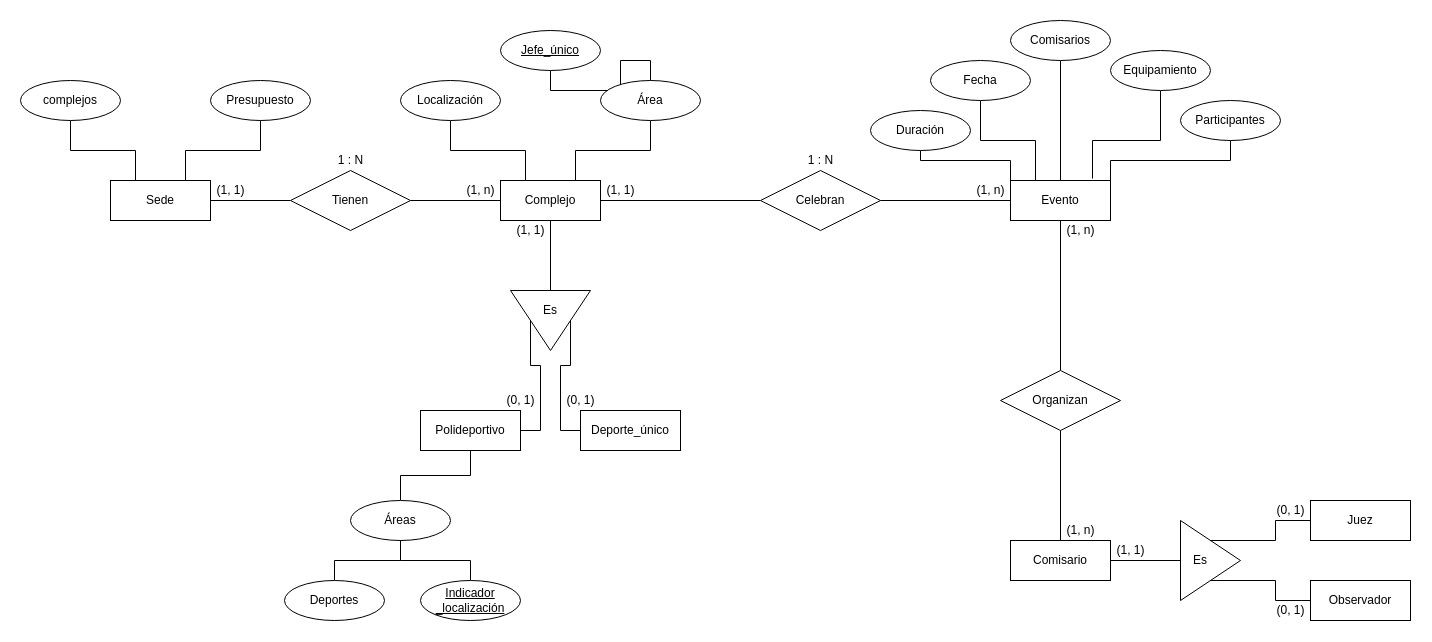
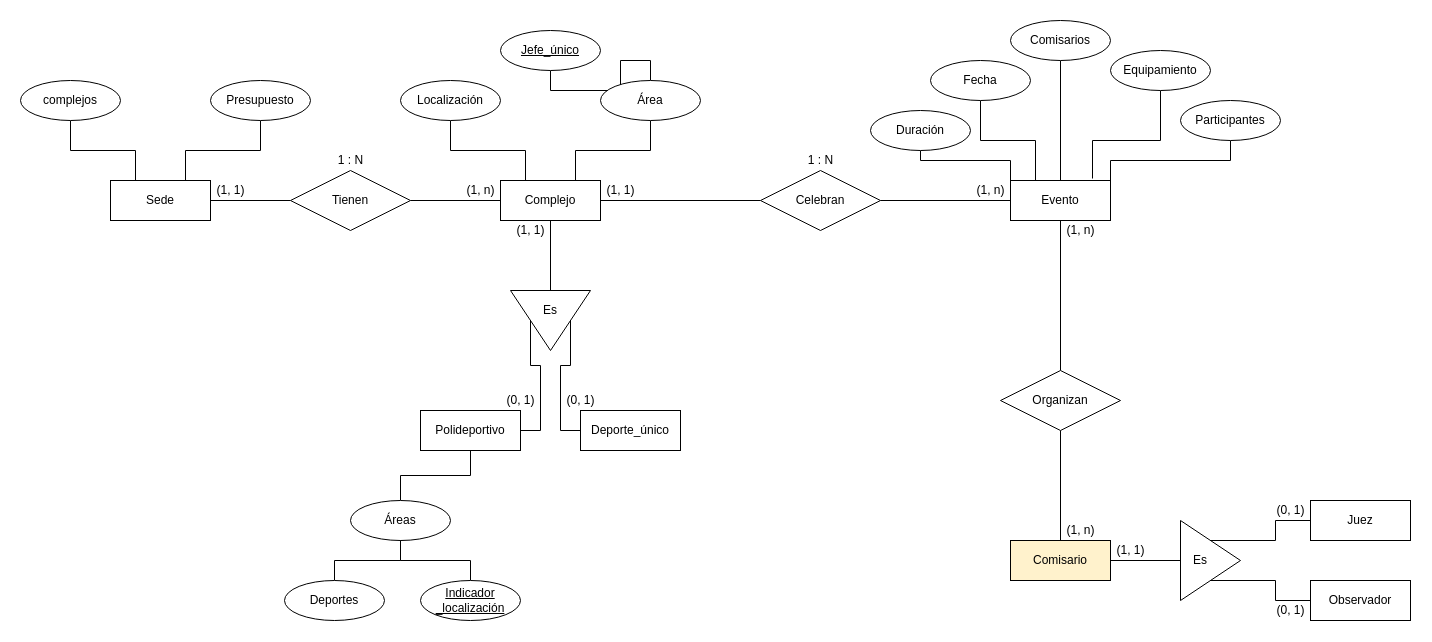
  <mxCell id="0" />
  <mxCell id="1" parent="0" />
  <mxCell id="2" style="edgeStyle=orthogonalEdgeStyle;rounded=0;orthogonalLoop=1;jettySize=auto;html=1;entryX=0;entryY=0.5;entryDx=0;entryDy=0;endArrow=none;endFill=0;" parent="1" source="3" target="7" edge="1"><mxGeometry relative="1" as="geometry" /></mxCell>
  <mxCell id="3" value="Sede" style="whiteSpace=wrap;html=1;align=center;" parent="1" vertex="1"><mxGeometry x="110" y="180" width="100" height="40" as="geometry" /></mxCell>
  <mxCell id="4" style="edgeStyle=orthogonalEdgeStyle;rounded=0;orthogonalLoop=1;jettySize=auto;html=1;entryX=0;entryY=0.5;entryDx=0;entryDy=0;endArrow=none;endFill=0;" parent="1" source="5" target="8" edge="1"><mxGeometry relative="1" as="geometry" /></mxCell>
  <mxCell id="5" value="Complejo" style="whiteSpace=wrap;html=1;align=center;" parent="1" vertex="1"><mxGeometry x="500" y="180" width="100" height="40" as="geometry" /></mxCell>
  <mxCell id="6" style="edgeStyle=orthogonalEdgeStyle;rounded=0;orthogonalLoop=1;jettySize=auto;html=1;entryX=0;entryY=0.5;entryDx=0;entryDy=0;endArrow=none;endFill=0;" parent="1" source="7" target="5" edge="1"><mxGeometry relative="1" as="geometry" /></mxCell>
  <mxCell id="7" value="Tienen" style="shape=rhombus;perimeter=rhombusPerimeter;whiteSpace=wrap;html=1;align=center;" parent="1" vertex="1"><mxGeometry x="290" y="170" width="120" height="60" as="geometry" /></mxCell>
  <mxCell id="8" value="" style="triangle;whiteSpace=wrap;html=1;rotation=90;" parent="1" vertex="1"><mxGeometry x="520" y="280" width="60" height="80" as="geometry" /></mxCell>
  <mxCell id="9" value="Es" style="text;html=1;strokeColor=none;fillColor=none;align=center;verticalAlign=middle;whiteSpace=wrap;rounded=0;" parent="1" vertex="1"><mxGeometry x="530" y="300" width="40" height="20" as="geometry" /></mxCell>
  <mxCell id="10" style="edgeStyle=orthogonalEdgeStyle;rounded=0;orthogonalLoop=1;jettySize=auto;html=1;entryX=0;entryY=1;entryDx=0;entryDy=0;endArrow=none;endFill=0;" parent="1" source="11" target="9" edge="1"><mxGeometry relative="1" as="geometry" /></mxCell>
  <mxCell id="11" value="Polideportivo" style="whiteSpace=wrap;html=1;align=center;" parent="1" vertex="1"><mxGeometry x="420" y="410" width="100" height="40" as="geometry" /></mxCell>
  <mxCell id="12" style="edgeStyle=orthogonalEdgeStyle;rounded=0;orthogonalLoop=1;jettySize=auto;html=1;entryX=1;entryY=1;entryDx=0;entryDy=0;endArrow=none;endFill=0;" parent="1" source="13" target="9" edge="1"><mxGeometry relative="1" as="geometry" /></mxCell>
  <mxCell id="13" value="Deporte_único" style="whiteSpace=wrap;html=1;align=center;" parent="1" vertex="1"><mxGeometry x="580" y="410" width="100" height="40" as="geometry" /></mxCell>
  <mxCell id="14" style="edgeStyle=orthogonalEdgeStyle;rounded=0;orthogonalLoop=1;jettySize=auto;html=1;entryX=0.5;entryY=1;entryDx=0;entryDy=0;endArrow=none;endFill=0;" parent="1" source="15" target="11" edge="1"><mxGeometry relative="1" as="geometry" /></mxCell>
  <mxCell id="15" value="Áreas" style="ellipse;whiteSpace=wrap;html=1;align=center;" parent="1" vertex="1"><mxGeometry x="350" y="500" width="100" height="40" as="geometry" /></mxCell>
  <mxCell id="16" style="edgeStyle=orthogonalEdgeStyle;rounded=0;orthogonalLoop=1;jettySize=auto;html=1;entryX=0.5;entryY=1;entryDx=0;entryDy=0;endArrow=none;endFill=0;" parent="1" source="17" target="15" edge="1"><mxGeometry relative="1" as="geometry" /></mxCell>
  <mxCell id="17" value="Deportes" style="ellipse;whiteSpace=wrap;html=1;align=center;" parent="1" vertex="1"><mxGeometry x="284" y="580" width="100" height="40" as="geometry" /></mxCell>
  <mxCell id="18" style="edgeStyle=orthogonalEdgeStyle;rounded=0;orthogonalLoop=1;jettySize=auto;html=1;endArrow=none;endFill=0;" parent="1" source="19" edge="1"><mxGeometry relative="1" as="geometry"><mxPoint x="400" y="540" as="targetPoint" /><Array as="points"><mxPoint x="470" y="560" /><mxPoint x="400" y="560" /></Array></mxGeometry></mxCell>
  <mxCell id="19" value="Indicador&lt;br&gt;_localización" style="ellipse;whiteSpace=wrap;html=1;align=center;fontStyle=4;" parent="1" vertex="1"><mxGeometry x="420" y="580" width="100" height="40" as="geometry" /></mxCell>
  <mxCell id="20" style="edgeStyle=orthogonalEdgeStyle;rounded=0;orthogonalLoop=1;jettySize=auto;html=1;entryX=0.25;entryY=0;entryDx=0;entryDy=0;endArrow=none;endFill=0;" parent="1" source="21" target="5" edge="1"><mxGeometry relative="1" as="geometry" /></mxCell>
  <mxCell id="21" value="Localización" style="ellipse;whiteSpace=wrap;html=1;align=center;" parent="1" vertex="1"><mxGeometry x="400" y="80" width="100" height="40" as="geometry" /></mxCell>
  <mxCell id="22" style="edgeStyle=orthogonalEdgeStyle;rounded=0;orthogonalLoop=1;jettySize=auto;html=1;endArrow=none;endFill=0;" parent="1" source="23" target="25" edge="1"><mxGeometry relative="1" as="geometry" /></mxCell>
  <mxCell id="23" value="Jefe_único" style="ellipse;whiteSpace=wrap;html=1;align=center;fontStyle=4;" parent="1" vertex="1"><mxGeometry x="500" y="30" width="100" height="40" as="geometry" /></mxCell>
  <mxCell id="24" style="edgeStyle=orthogonalEdgeStyle;rounded=0;orthogonalLoop=1;jettySize=auto;html=1;entryX=0.75;entryY=0;entryDx=0;entryDy=0;endArrow=none;endFill=0;" parent="1" source="25" target="5" edge="1"><mxGeometry relative="1" as="geometry" /></mxCell>
  <mxCell id="25" value="Área" style="ellipse;whiteSpace=wrap;html=1;align=center;" parent="1" vertex="1"><mxGeometry x="600" y="80" width="100" height="40" as="geometry" /></mxCell>
  <mxCell id="26" style="edgeStyle=orthogonalEdgeStyle;rounded=0;orthogonalLoop=1;jettySize=auto;html=1;entryX=0.25;entryY=0;entryDx=0;entryDy=0;endArrow=none;endFill=0;" parent="1" source="27" target="3" edge="1"><mxGeometry relative="1" as="geometry" /></mxCell>
  <mxCell id="27" value="complejos" style="ellipse;whiteSpace=wrap;html=1;align=center;" parent="1" vertex="1"><mxGeometry x="20" y="80" width="100" height="40" as="geometry" /></mxCell>
  <mxCell id="28" style="edgeStyle=orthogonalEdgeStyle;rounded=0;orthogonalLoop=1;jettySize=auto;html=1;entryX=0.75;entryY=0;entryDx=0;entryDy=0;endArrow=none;endFill=0;" parent="1" source="29" target="3" edge="1"><mxGeometry relative="1" as="geometry" /></mxCell>
  <mxCell id="29" value="Presupuesto" style="ellipse;whiteSpace=wrap;html=1;align=center;" parent="1" vertex="1"><mxGeometry x="210" y="80" width="100" height="40" as="geometry" /></mxCell>
  <mxCell id="30" style="edgeStyle=orthogonalEdgeStyle;rounded=0;orthogonalLoop=1;jettySize=auto;html=1;entryX=0;entryY=0.5;entryDx=0;entryDy=0;endArrow=none;endFill=0;" parent="1" source="31" target="32" edge="1"><mxGeometry relative="1" as="geometry" /></mxCell>
- <mxCell id="31" value="Comisario" style="whiteSpace=wrap;html=1;align=center;" parent="1" vertex="1"><mxGeometry x="1010" y="540" width="100" height="40" as="geometry" /></mxCell>
+ <mxCell id="31" value="Comisario" style="whiteSpace=wrap;html=1;align=center;fillColor=#fff2cc;" parent="1" vertex="1"><mxGeometry x="1010" y="540" width="100" height="40" as="geometry" /></mxCell>
  <mxCell id="32" value="" style="triangle;whiteSpace=wrap;html=1;" parent="1" vertex="1"><mxGeometry x="1180" y="520" width="60" height="80" as="geometry" /></mxCell>
  <mxCell id="33" value="Es" style="text;html=1;strokeColor=none;fillColor=none;align=center;verticalAlign=middle;whiteSpace=wrap;rounded=0;" parent="1" vertex="1"><mxGeometry x="1180" y="550" width="40" height="20" as="geometry" /></mxCell>
  <mxCell id="34" style="edgeStyle=orthogonalEdgeStyle;rounded=0;orthogonalLoop=1;jettySize=auto;html=1;entryX=0.5;entryY=0;entryDx=0;entryDy=0;endArrow=none;endFill=0;" parent="1" source="35" target="32" edge="1"><mxGeometry relative="1" as="geometry" /></mxCell>
  <mxCell id="35" value="Juez" style="whiteSpace=wrap;html=1;align=center;" parent="1" vertex="1"><mxGeometry x="1310" y="500" width="100" height="40" as="geometry" /></mxCell>
  <mxCell id="36" style="edgeStyle=orthogonalEdgeStyle;rounded=0;orthogonalLoop=1;jettySize=auto;html=1;entryX=0.5;entryY=1;entryDx=0;entryDy=0;endArrow=none;endFill=0;" parent="1" source="37" target="32" edge="1"><mxGeometry relative="1" as="geometry" /></mxCell>
  <mxCell id="37" value="Observador" style="whiteSpace=wrap;html=1;align=center;" parent="1" vertex="1"><mxGeometry x="1310" y="580" width="100" height="40" as="geometry" /></mxCell>
  <mxCell id="38" value="(1, 1)" style="text;html=1;resizable=0;autosize=1;align=center;verticalAlign=middle;points=[];fillColor=none;strokeColor=none;rounded=0;" parent="1" vertex="1"><mxGeometry x="510" y="220" width="40" height="20" as="geometry" /></mxCell>
  <mxCell id="39" value="(0, 1)" style="text;html=1;resizable=0;autosize=1;align=center;verticalAlign=middle;points=[];fillColor=none;strokeColor=none;rounded=0;" parent="1" vertex="1"><mxGeometry x="500" y="390" width="40" height="20" as="geometry" /></mxCell>
  <mxCell id="40" value="(0, 1)" style="text;html=1;resizable=0;autosize=1;align=center;verticalAlign=middle;points=[];fillColor=none;strokeColor=none;rounded=0;" parent="1" vertex="1"><mxGeometry x="560" y="390" width="40" height="20" as="geometry" /></mxCell>
  <mxCell id="41" value="(1, n)" style="text;html=1;resizable=0;autosize=1;align=center;verticalAlign=middle;points=[];fillColor=none;strokeColor=none;rounded=0;" parent="1" vertex="1"><mxGeometry x="460" y="180" width="40" height="20" as="geometry" /></mxCell>
  <mxCell id="42" value="(1, 1)" style="text;html=1;resizable=0;autosize=1;align=center;verticalAlign=middle;points=[];fillColor=none;strokeColor=none;rounded=0;" parent="1" vertex="1"><mxGeometry x="210" y="180" width="40" height="20" as="geometry" /></mxCell>
  <mxCell id="43" value="(1, n)" style="text;html=1;resizable=0;autosize=1;align=center;verticalAlign=middle;points=[];fillColor=none;strokeColor=none;rounded=0;" parent="1" vertex="1"><mxGeometry x="1060" y="520" width="40" height="20" as="geometry" /></mxCell>
  <mxCell id="44" value="(1, 1)" style="text;html=1;resizable=0;autosize=1;align=center;verticalAlign=middle;points=[];fillColor=none;strokeColor=none;rounded=0;" parent="1" vertex="1"><mxGeometry x="1110" y="540" width="40" height="20" as="geometry" /></mxCell>
  <mxCell id="45" value="(0, 1)" style="text;html=1;resizable=0;autosize=1;align=center;verticalAlign=middle;points=[];fillColor=none;strokeColor=none;rounded=0;" parent="1" vertex="1"><mxGeometry x="1270" y="500" width="40" height="20" as="geometry" /></mxCell>
  <mxCell id="46" value="(0, 1)" style="text;html=1;resizable=0;autosize=1;align=center;verticalAlign=middle;points=[];fillColor=none;strokeColor=none;rounded=0;" parent="1" vertex="1"><mxGeometry x="1270" y="600" width="40" height="20" as="geometry" /></mxCell>
  <mxCell id="47" value="1 : N" style="text;html=1;resizable=0;autosize=1;align=center;verticalAlign=middle;points=[];fillColor=none;strokeColor=none;rounded=0;" parent="1" vertex="1"><mxGeometry x="330" y="150" width="40" height="20" as="geometry" /></mxCell>
  <mxCell id="48" style="edgeStyle=orthogonalEdgeStyle;rounded=0;orthogonalLoop=1;jettySize=auto;html=1;endArrow=none;endFill=0;" edge="1" parent="1" source="49" target="59"><mxGeometry relative="1" as="geometry" /></mxCell>
  <mxCell id="49" value="Evento" style="whiteSpace=wrap;html=1;align=center;" vertex="1" parent="1"><mxGeometry x="1010" y="180" width="100" height="40" as="geometry" /></mxCell>
  <mxCell id="50" style="edgeStyle=orthogonalEdgeStyle;rounded=0;orthogonalLoop=1;jettySize=auto;html=1;entryX=0.25;entryY=0;entryDx=0;entryDy=0;endArrow=none;endFill=0;" edge="1" parent="1" source="51" target="49"><mxGeometry relative="1" as="geometry" /></mxCell>
  <mxCell id="51" value="Fecha" style="ellipse;whiteSpace=wrap;html=1;align=center;" vertex="1" parent="1"><mxGeometry x="930" y="60" width="100" height="40" as="geometry" /></mxCell>
  <mxCell id="52" style="edgeStyle=orthogonalEdgeStyle;rounded=0;orthogonalLoop=1;jettySize=auto;html=1;entryX=0;entryY=0;entryDx=0;entryDy=0;endArrow=none;endFill=0;" edge="1" parent="1" source="53" target="49"><mxGeometry relative="1" as="geometry"><Array as="points"><mxPoint x="920" y="160" /><mxPoint x="1010" y="160" /></Array></mxGeometry></mxCell>
  <mxCell id="53" value="Duración" style="ellipse;whiteSpace=wrap;html=1;align=center;" vertex="1" parent="1"><mxGeometry x="870" y="110" width="100" height="40" as="geometry" /></mxCell>
  <mxCell id="54" style="edgeStyle=orthogonalEdgeStyle;rounded=0;orthogonalLoop=1;jettySize=auto;html=1;entryX=1;entryY=0;entryDx=0;entryDy=0;endArrow=none;endFill=0;" edge="1" parent="1" source="55" target="49"><mxGeometry relative="1" as="geometry"><Array as="points"><mxPoint x="1230" y="160" /><mxPoint x="1110" y="160" /></Array></mxGeometry></mxCell>
  <mxCell id="55" value="Participantes" style="ellipse;whiteSpace=wrap;html=1;align=center;" vertex="1" parent="1"><mxGeometry x="1180" y="100" width="100" height="40" as="geometry" /></mxCell>
  <mxCell id="56" style="edgeStyle=orthogonalEdgeStyle;rounded=0;orthogonalLoop=1;jettySize=auto;html=1;entryX=0.5;entryY=0;entryDx=0;entryDy=0;endArrow=none;endFill=0;" edge="1" parent="1" source="57" target="49"><mxGeometry relative="1" as="geometry" /></mxCell>
  <mxCell id="57" value="Comisarios" style="ellipse;whiteSpace=wrap;html=1;align=center;" vertex="1" parent="1"><mxGeometry x="1010" width="100" height="40" as="geometry" y="20" /></mxCell>
  <mxCell id="58" style="edgeStyle=orthogonalEdgeStyle;rounded=0;orthogonalLoop=1;jettySize=auto;html=1;entryX=0.5;entryY=0;entryDx=0;entryDy=0;endArrow=none;endFill=0;" edge="1" parent="1" source="59" target="31"><mxGeometry relative="1" as="geometry" /></mxCell>
  <mxCell id="59" value="Organizan" style="shape=rhombus;perimeter=rhombusPerimeter;whiteSpace=wrap;html=1;align=center;" vertex="1" parent="1"><mxGeometry x="1000" y="370" width="120" height="60" as="geometry" /></mxCell>
  <mxCell id="60" style="edgeStyle=orthogonalEdgeStyle;rounded=0;orthogonalLoop=1;jettySize=auto;html=1;entryX=0.82;entryY=-0.05;entryDx=0;entryDy=0;entryPerimeter=0;endArrow=none;endFill=0;" edge="1" parent="1" source="61" target="49"><mxGeometry relative="1" as="geometry"><Array as="points"><mxPoint x="1160" y="140" /><mxPoint x="1092" y="140" /></Array></mxGeometry></mxCell>
  <mxCell id="61" value="Equipamiento" style="ellipse;whiteSpace=wrap;html=1;align=center;" vertex="1" parent="1"><mxGeometry x="1110" y="50" width="100" height="40" as="geometry" /></mxCell>
  <mxCell id="62" value="(1, n)" style="text;html=1;resizable=0;autosize=1;align=center;verticalAlign=middle;points=[];fillColor=none;strokeColor=none;rounded=0;" vertex="1" parent="1"><mxGeometry x="970" y="180" width="40" height="20" as="geometry" /></mxCell>
  <mxCell id="63" value="(1, 1)" style="text;html=1;resizable=0;autosize=1;align=center;verticalAlign=middle;points=[];fillColor=none;strokeColor=none;rounded=0;" vertex="1" parent="1"><mxGeometry x="600" y="180" width="40" height="20" as="geometry" /></mxCell>
  <mxCell id="64" value="(1, n)" style="text;html=1;resizable=0;autosize=1;align=center;verticalAlign=middle;points=[];fillColor=none;strokeColor=none;rounded=0;" vertex="1" parent="1"><mxGeometry x="1060" y="220" width="40" height="20" as="geometry" /></mxCell>
  <mxCell id="65" value="1 : N" style="text;html=1;resizable=0;autosize=1;align=center;verticalAlign=middle;points=[];fillColor=none;strokeColor=none;rounded=0;" vertex="1" parent="1"><mxGeometry x="800" y="150" width="40" height="20" as="geometry" /></mxCell>
  <mxCell id="66" style="edgeStyle=orthogonalEdgeStyle;rounded=0;orthogonalLoop=1;jettySize=auto;html=1;entryX=1;entryY=0.5;entryDx=0;entryDy=0;endArrow=none;endFill=0;" edge="1" parent="1" source="68" target="5"><mxGeometry relative="1" as="geometry" /></mxCell>
  <mxCell id="67" style="edgeStyle=orthogonalEdgeStyle;rounded=0;orthogonalLoop=1;jettySize=auto;html=1;entryX=0;entryY=0.5;entryDx=0;entryDy=0;endArrow=none;endFill=0;" edge="1" parent="1" source="68" target="49"><mxGeometry relative="1" as="geometry" /></mxCell>
  <mxCell id="68" value="Celebran" style="shape=rhombus;perimeter=rhombusPerimeter;whiteSpace=wrap;html=1;align=center;" vertex="1" parent="1"><mxGeometry x="760" y="170" width="120" height="60" as="geometry" /></mxCell>
